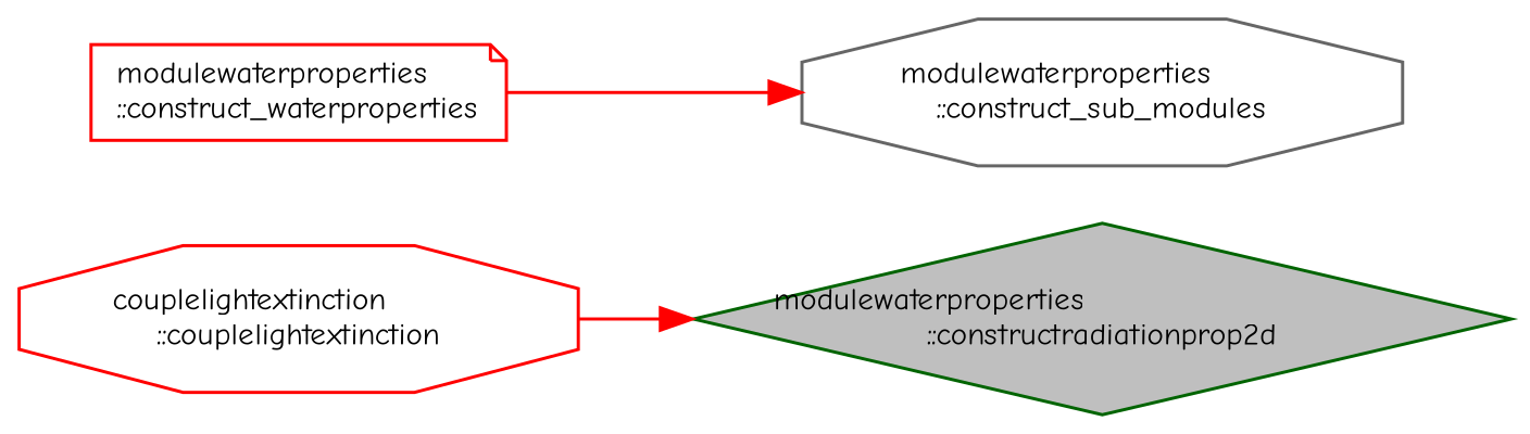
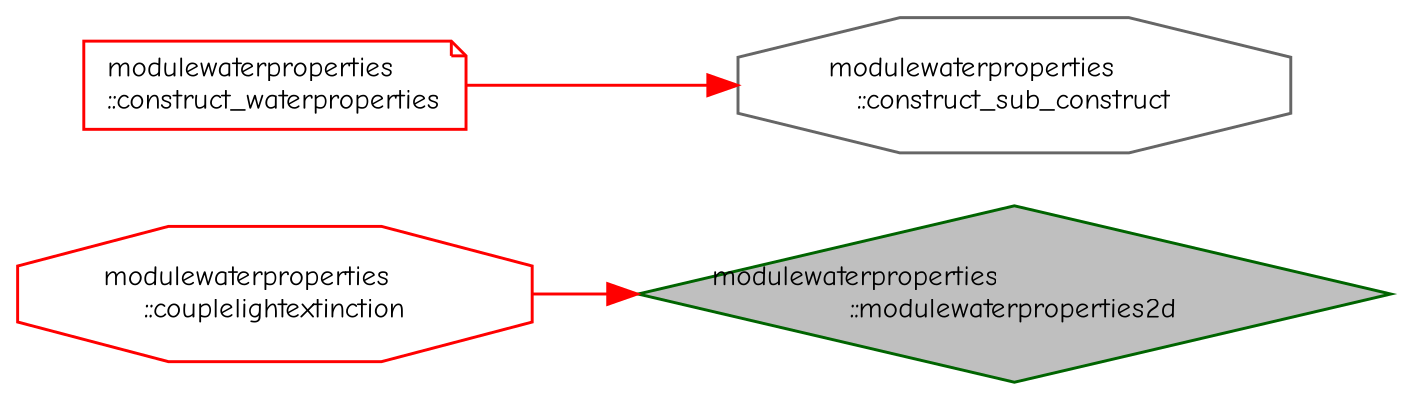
  digraph {
    fontname="Comic Neue"
    rankdir=RL
    node [color=red fillcolor=white fontname="Comic Neue" fontsize=10 shape=octagon style=filled]
    edge [color=red dir=back fontname="Comic Neue" fontsize=10 labelfontname=Helvetica labelfontsize=10 style=solid]
-   n1 [color=darkgreen fillcolor=grey75 fontcolor=black height=0.2 label="modulewaterproperties\l::constructradiationprop2d" shape=diamond width=0.4]
-   n2 [height=0.2 label="couplelightextinction\l::couplelightextinction" width=0.4]
-   n3 [color=gray40 height=0.2 label="modulewaterproperties\l::construct_sub_modules" width=0.4]
+   n1 [color=darkgreen fillcolor=grey75 fontcolor=black height=0.2 label="modulewaterproperties\l::modulewaterproperties2d" shape=diamond width=0.4]
+   n2 [height=0.2 label="modulewaterproperties\l::couplelightextinction" width=0.4]
+   n3 [color=gray40 height=0.2 label="modulewaterproperties\l::construct_sub_construct" width=0.4]
    n4 [height=0.2 label="modulewaterproperties\l::construct_waterproperties" shape=note width=0.4]
    n1 -> n2
    n3 -> n4
  }
